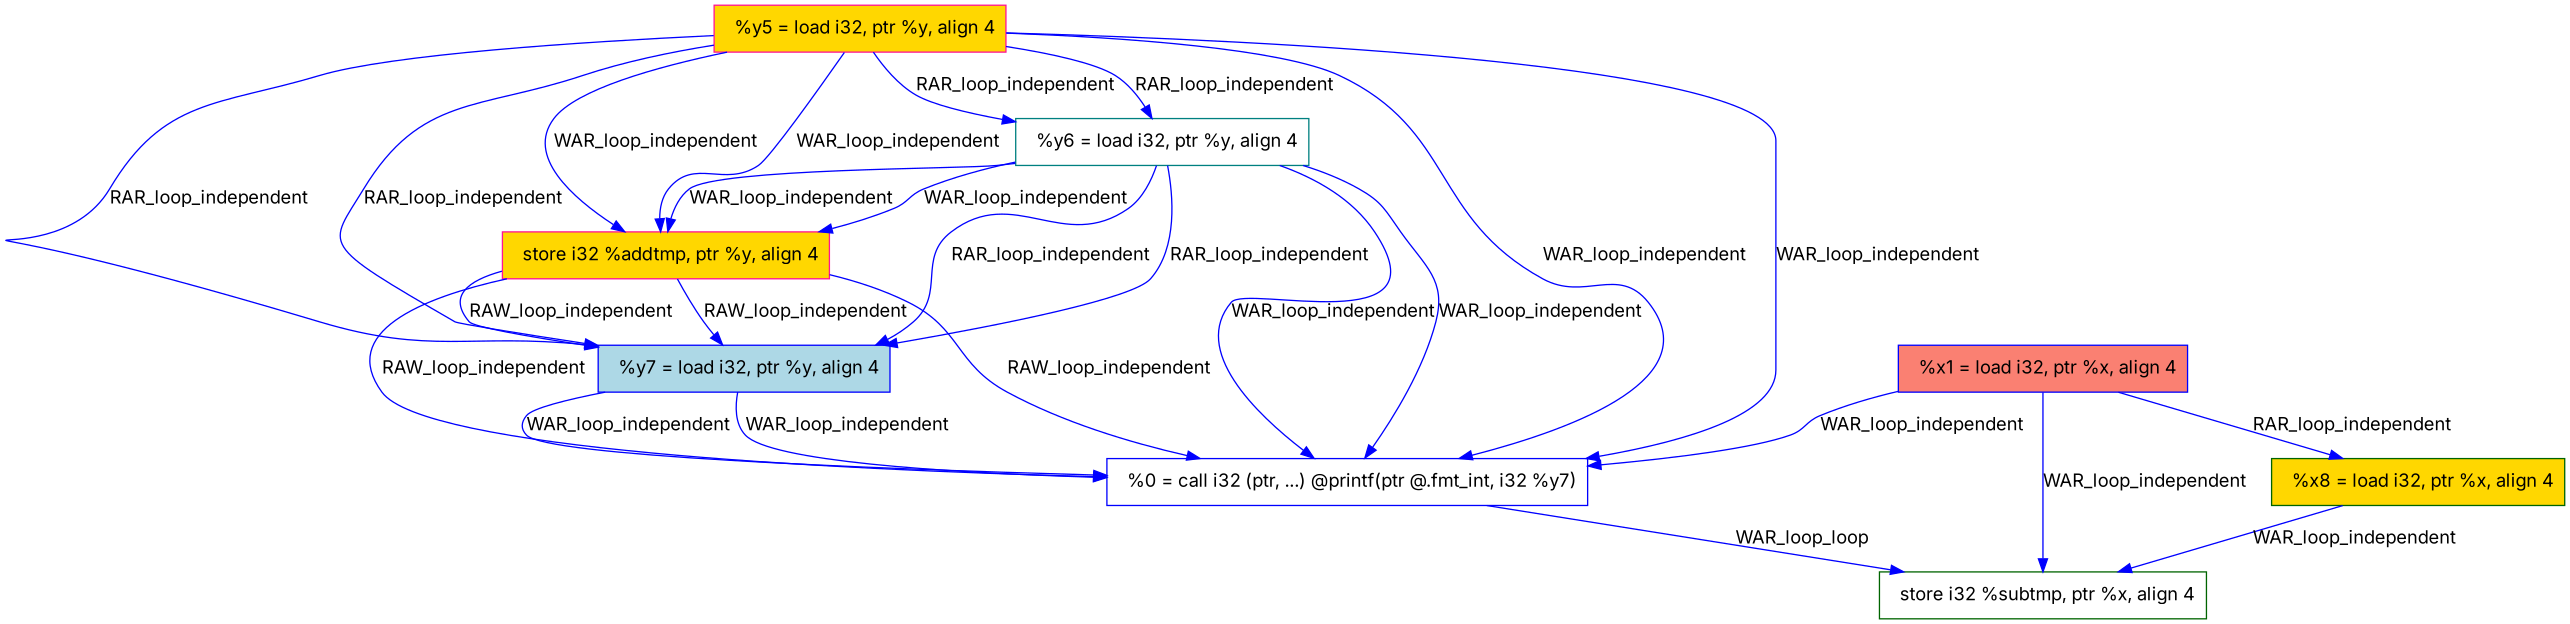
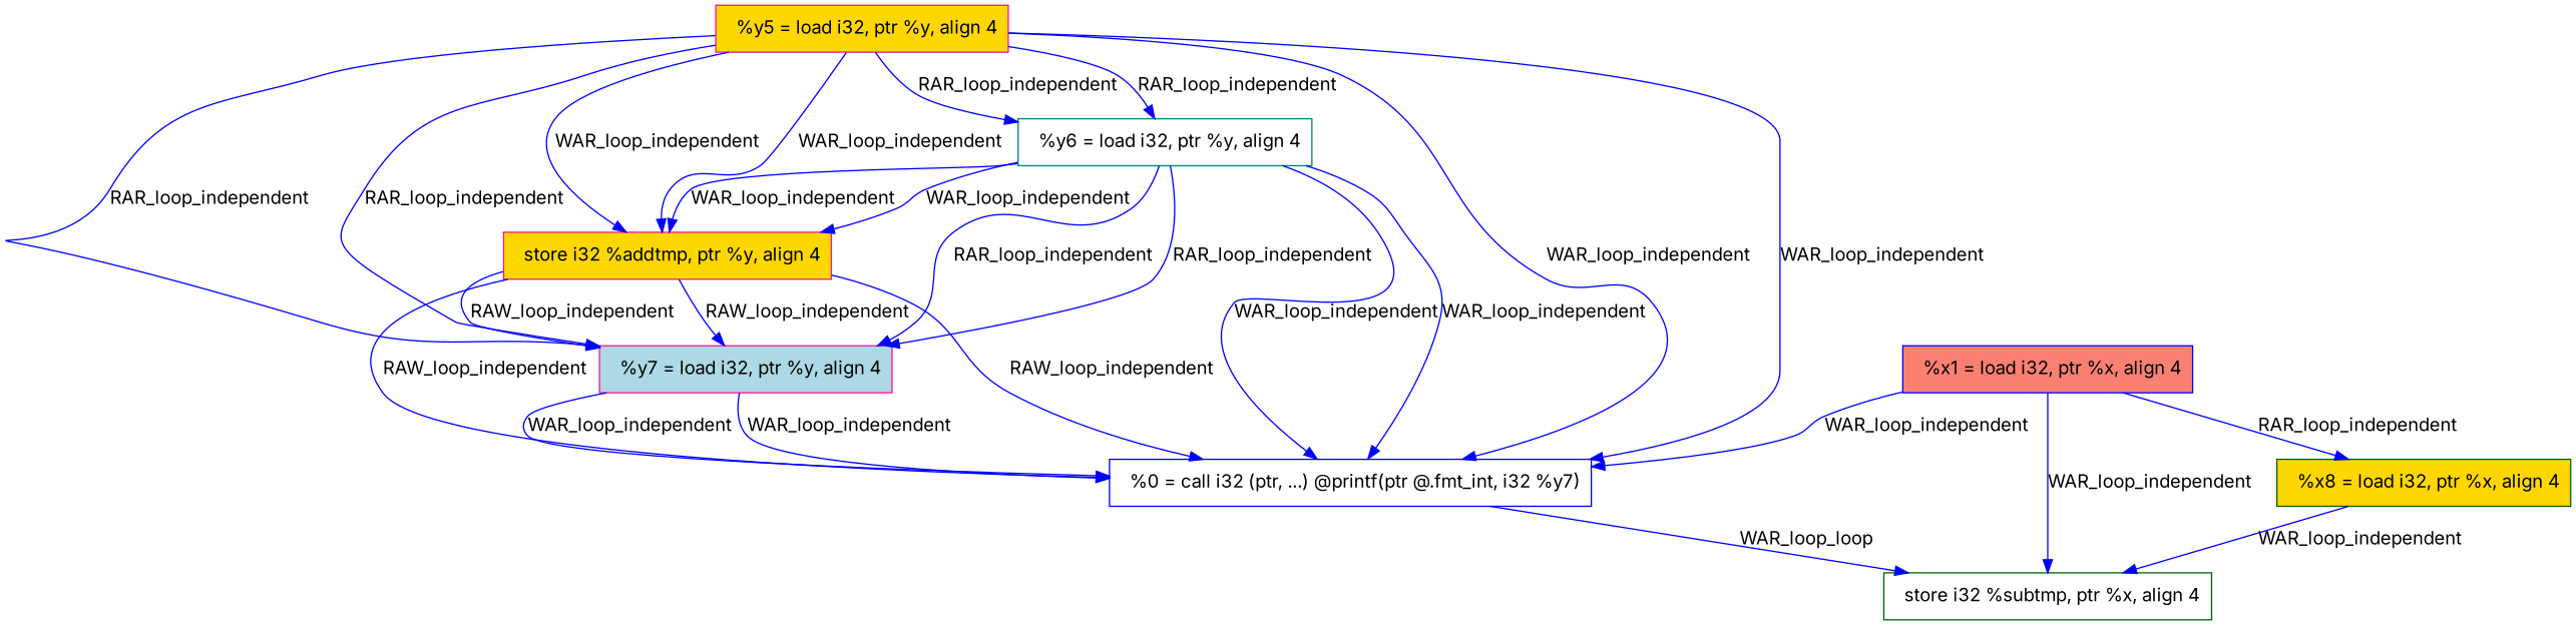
  digraph {
    fontname=Inter
    rankdir=TB
    node [color=deeppink fillcolor=gold fontname=Inter shape=box style=filled]
    edge [color=blue fontname=Inter style=solid]
    n1 [label="  %y5 = load i32, ptr %y, align 4"]
-   n2 [color=blue fillcolor=lightblue label="  %y7 = load i32, ptr %y, align 4"]
+   n2 [fillcolor=lightblue label="  %y7 = load i32, ptr %y, align 4"]
    n3 [label="  store i32 %addtmp, ptr %y, align 4"]
    n4 [color=teal fillcolor=white label="  %y6 = load i32, ptr %y, align 4"]
    n5 [color=blue fillcolor=white label="  %0 = call i32 (ptr, ...) @printf(ptr @.fmt_int, i32 %y7)"]
    n6 [color=darkgreen fillcolor=white label="  store i32 %subtmp, ptr %x, align 4"]
    n7 [color=darkgreen label="  %x8 = load i32, ptr %x, align 4"]
    n8 [color=blue fillcolor=salmon label="  %x1 = load i32, ptr %x, align 4"]
    n1 -> n2 [label=RAR_loop_independent]
    n1 -> n2 [label=RAR_loop_independent]
    n1 -> n3 [label=WAR_loop_independent]
    n1 -> n3 [label=WAR_loop_independent]
    n1 -> n4 [label=RAR_loop_independent]
    n1 -> n4 [label=RAR_loop_independent]
    n1 -> n5 [label=WAR_loop_independent]
    n1 -> n5 [label=WAR_loop_independent]
    n2 -> n5 [label=WAR_loop_independent]
    n2 -> n5 [label=WAR_loop_independent]
    n3 -> n2 [label=RAW_loop_independent]
    n3 -> n2 [label=RAW_loop_independent]
    n3 -> n5 [label=RAW_loop_independent]
    n3 -> n5 [label=RAW_loop_independent]
    n4 -> n2 [label=RAR_loop_independent]
    n4 -> n2 [label=RAR_loop_independent]
    n4 -> n3 [label=WAR_loop_independent]
    n4 -> n3 [label=WAR_loop_independent]
    n4 -> n5 [label=WAR_loop_independent]
    n4 -> n5 [label=WAR_loop_independent]
    n5 -> n6 [label=WAR_loop_loop]
    n7 -> n6 [label=WAR_loop_independent]
    n8 -> n5 [label=WAR_loop_independent]
    n8 -> n6 [label=WAR_loop_independent]
    n8 -> n7 [label=RAR_loop_independent]
  }
